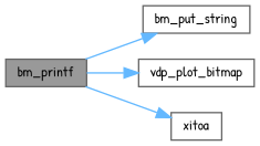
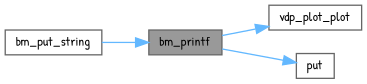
  digraph {
    fontname="Patrick Hand"
    rankdir=LR
    node [color=grey40 fillcolor=white fontname="Patrick Hand" fontsize=10 shape=box style=filled]
    edge [color=steelblue1 fontname="Patrick Hand" fontsize=10 labelfontname=Helvetica labelfontsize=10 style=solid]
    n1 [color=gray40 fillcolor=grey60 fontcolor=black height=0.2 label=bm_printf width=0.4]
    n2 [height=0.2 label=bm_put_string width=0.4]
-   n3 [height=0.2 label=vdp_plot_bitmap width=0.4]
-   n4 [height=0.2 label=xitoa width=0.4]
-   n1 -> n2
+   n3 [height=0.2 label=vdp_plot_plot width=0.4]
+   n4 [height=0.2 label=put width=0.4]
+   n2 -> n1
    n1 -> n3
    n1 -> n4
  }
